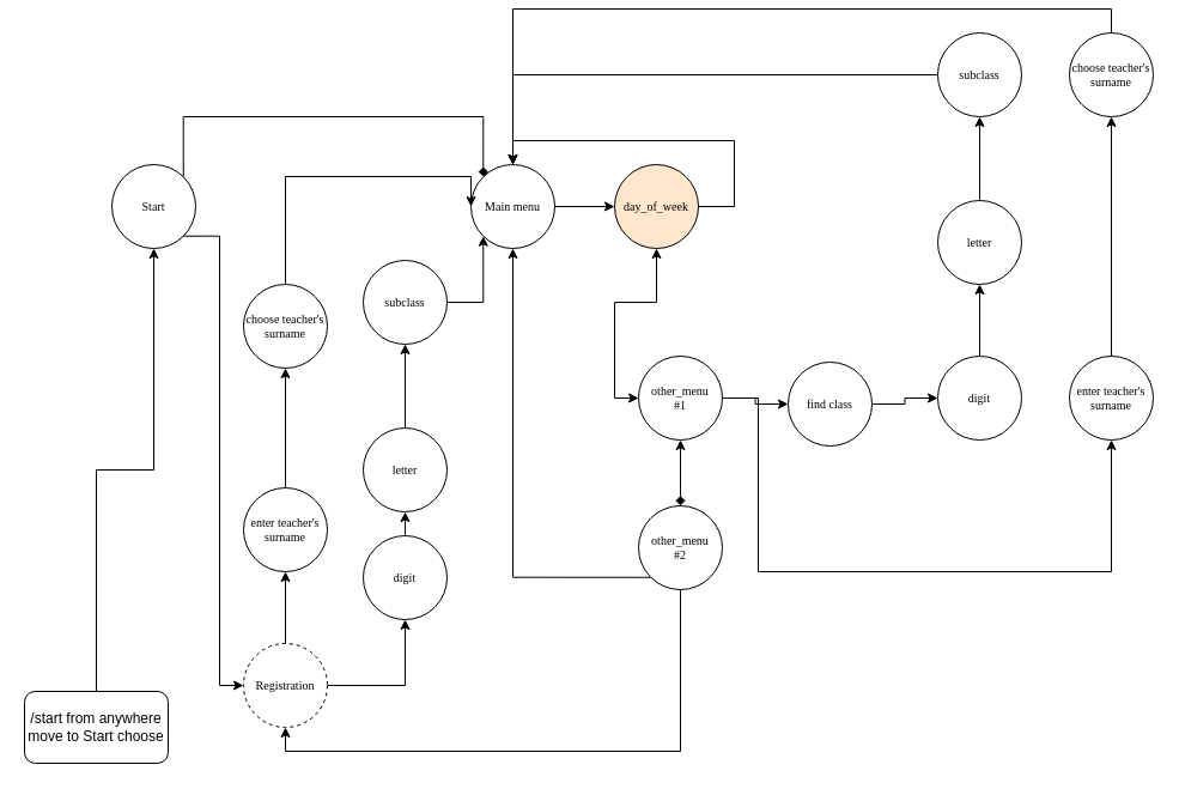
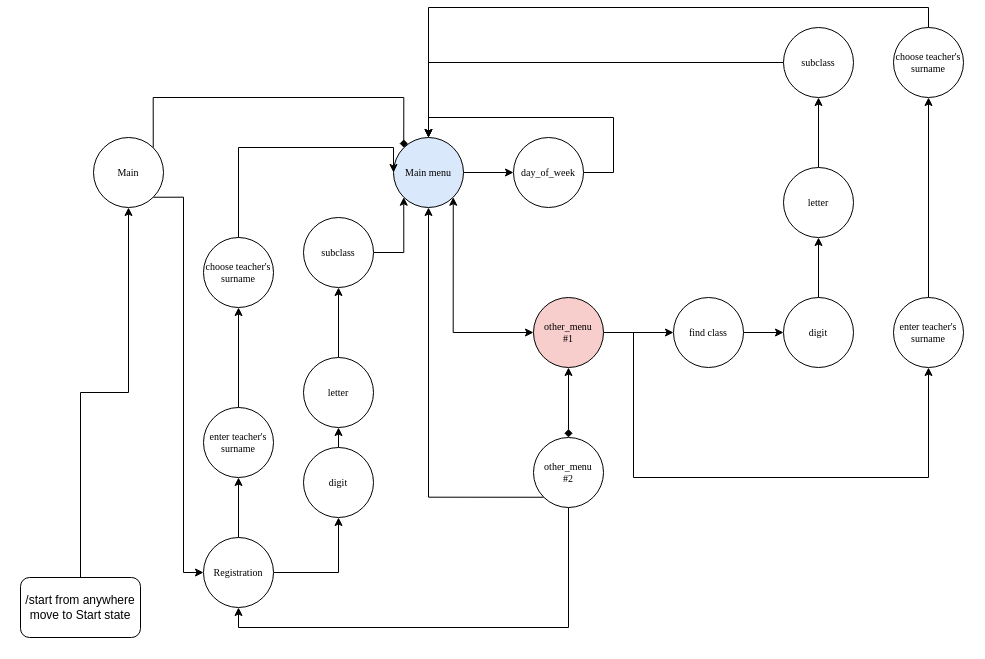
  <mxCell id="0" />
  <mxCell id="1" parent="0" />
  <mxCell id="2" style="edgeStyle=orthogonalEdgeStyle;rounded=0;orthogonalLoop=1;jettySize=auto;html=1;exitX=1;exitY=1;exitDx=0;exitDy=0;entryX=0;entryY=0.5;entryDx=0;entryDy=0;fontFamily=Verdana;fontSize=10;" parent="1" source="4" target="7" edge="1"><mxGeometry relative="1" as="geometry" /></mxCell>
  <mxCell id="3" style="edgeStyle=orthogonalEdgeStyle;rounded=0;orthogonalLoop=1;jettySize=auto;html=1;exitX=1;exitY=0;exitDx=0;exitDy=0;entryX=0;entryY=0;entryDx=0;entryDy=0;fontFamily=Verdana;fontSize=10;endArrow=diamond;" parent="1" source="4" target="9" edge="1"><mxGeometry relative="1" as="geometry"><Array as="points"><mxPoint x="153" y="90" /><mxPoint x="403" y="90" /></Array></mxGeometry></mxCell>
- <mxCell id="4" value="&lt;div style=&quot;font-size: 10px;&quot;&gt;Start&lt;/div&gt;" style="ellipse;whiteSpace=wrap;html=1;aspect=fixed;fontFamily=Verdana;fontSize=10;" parent="1" vertex="1"><mxGeometry x="93" y="130" width="70" height="70" as="geometry" /></mxCell>
+ <mxCell id="4" value="&lt;div style=&quot;font-size: 10px;&quot;&gt;Main&lt;/div&gt;" style="ellipse;whiteSpace=wrap;html=1;aspect=fixed;fontFamily=Verdana;fontSize=10;" parent="1" vertex="1"><mxGeometry x="93" y="130" width="70" height="70" as="geometry" /></mxCell>
  <mxCell id="5" style="edgeStyle=orthogonalEdgeStyle;rounded=0;orthogonalLoop=1;jettySize=auto;html=1;exitX=0.5;exitY=0;exitDx=0;exitDy=0;entryX=0.5;entryY=1;entryDx=0;entryDy=0;" parent="1" source="7" target="25" edge="1"><mxGeometry relative="1" as="geometry" /></mxCell>
  <mxCell id="6" style="edgeStyle=orthogonalEdgeStyle;rounded=0;orthogonalLoop=1;jettySize=auto;html=1;exitX=1;exitY=0.5;exitDx=0;exitDy=0;entryX=0.5;entryY=1;entryDx=0;entryDy=0;" parent="1" source="7" target="27" edge="1"><mxGeometry relative="1" as="geometry" /></mxCell>
- <mxCell id="7" value="&lt;div style=&quot;font-size: 10px;&quot;&gt;Registration&lt;/div&gt;" style="ellipse;whiteSpace=wrap;html=1;aspect=fixed;fontFamily=Verdana;fontSize=10;dashed=1;" parent="1" vertex="1"><mxGeometry x="203" y="530" width="70" height="70" as="geometry" /></mxCell>
+ <mxCell id="7" value="&lt;div style=&quot;font-size: 10px;&quot;&gt;Registration&lt;/div&gt;" style="ellipse;whiteSpace=wrap;html=1;aspect=fixed;fontFamily=Verdana;fontSize=10;" parent="1" vertex="1"><mxGeometry x="203" y="530" width="70" height="70" as="geometry" /></mxCell>
  <mxCell id="8" style="edgeStyle=orthogonalEdgeStyle;rounded=0;orthogonalLoop=1;jettySize=auto;html=1;exitX=1;exitY=0.5;exitDx=0;exitDy=0;entryX=0;entryY=0.5;entryDx=0;entryDy=0;fontFamily=Verdana;fontSize=10;" parent="1" source="9" target="11" edge="1"><mxGeometry relative="1" as="geometry" /></mxCell>
- <mxCell id="9" value="&lt;div style=&quot;font-size: 10px;&quot;&gt;Main menu&lt;/div&gt;" style="ellipse;whiteSpace=wrap;html=1;aspect=fixed;fontFamily=Verdana;fontSize=10;" parent="1" vertex="1"><mxGeometry x="393" y="130" width="70" height="70" as="geometry" /></mxCell>
+ <mxCell id="9" value="&lt;div style=&quot;font-size: 10px;&quot;&gt;Main menu&lt;/div&gt;" style="ellipse;whiteSpace=wrap;html=1;aspect=fixed;fontFamily=Verdana;fontSize=10;fillColor=#dae8fc;" parent="1" vertex="1"><mxGeometry x="393" y="130" width="70" height="70" as="geometry" /></mxCell>
  <mxCell id="10" style="edgeStyle=orthogonalEdgeStyle;rounded=0;orthogonalLoop=1;jettySize=auto;html=1;exitX=1;exitY=0.5;exitDx=0;exitDy=0;entryX=0.5;entryY=0;entryDx=0;entryDy=0;" parent="1" source="11" target="9" edge="1"><mxGeometry relative="1" as="geometry"><Array as="points"><mxPoint x="613" y="165" /><mxPoint x="613" y="110" /><mxPoint x="428" y="110" /></Array></mxGeometry></mxCell>
- <mxCell id="11" value="&lt;div&gt;day_of_week&lt;/div&gt;" style="ellipse;whiteSpace=wrap;html=1;aspect=fixed;fontFamily=Verdana;fontSize=10;fillColor=#ffe6cc;" parent="1" vertex="1"><mxGeometry x="513" y="130" width="70" height="70" as="geometry" /></mxCell>
+ <mxCell id="11" value="&lt;div&gt;day_of_week&lt;/div&gt;" style="ellipse;whiteSpace=wrap;html=1;aspect=fixed;fontFamily=Verdana;fontSize=10;" parent="1" vertex="1"><mxGeometry x="513" y="130" width="70" height="70" as="geometry" /></mxCell>
  <mxCell id="12" style="edgeStyle=orthogonalEdgeStyle;rounded=0;jumpStyle=none;jumpSize=6;orthogonalLoop=1;jettySize=auto;html=1;exitX=1;exitY=0.5;exitDx=0;exitDy=0;entryX=0;entryY=0.5;entryDx=0;entryDy=0;fontFamily=Verdana;fontSize=10;startSize=6;endSize=6;sourcePerimeterSpacing=0;targetPerimeterSpacing=0;" parent="1" source="15" target="20" edge="1"><mxGeometry relative="1" as="geometry" /></mxCell>
- <mxCell id="13" style="edgeStyle=orthogonalEdgeStyle;rounded=0;jumpStyle=none;jumpSize=6;orthogonalLoop=1;jettySize=auto;html=1;exitX=0;exitY=0.5;exitDx=0;exitDy=0;fontFamily=Verdana;fontSize=10;startArrow=classic;startFill=1;sourcePerimeterSpacing=0;targetPerimeterSpacing=0;" parent="1" source="15" target="11" edge="1"><mxGeometry relative="1" as="geometry" /></mxCell>
+ <mxCell id="13" style="edgeStyle=orthogonalEdgeStyle;rounded=0;jumpStyle=none;jumpSize=6;orthogonalLoop=1;jettySize=auto;html=1;exitX=0;exitY=0.5;exitDx=0;exitDy=0;entryX=1;entryY=1;entryDx=0;entryDy=0;fontFamily=Verdana;fontSize=10;startArrow=classic;startFill=1;sourcePerimeterSpacing=0;targetPerimeterSpacing=0;" parent="1" source="15" target="9" edge="1"><mxGeometry relative="1" as="geometry" /></mxCell>
  <mxCell id="14" style="edgeStyle=orthogonalEdgeStyle;rounded=0;orthogonalLoop=1;jettySize=auto;html=1;exitX=1;exitY=0.5;exitDx=0;exitDy=0;entryX=0.5;entryY=1;entryDx=0;entryDy=0;" parent="1" source="15" target="42" edge="1"><mxGeometry relative="1" as="geometry"><Array as="points"><mxPoint x="633" y="325" /><mxPoint x="633" y="470" /><mxPoint x="928" y="470" /></Array></mxGeometry></mxCell>
- <mxCell id="15" value="&lt;div&gt;other_menu&lt;/div&gt;&lt;div&gt;#1&lt;br&gt;&lt;/div&gt;" style="ellipse;whiteSpace=wrap;html=1;aspect=fixed;fontFamily=Verdana;fontSize=10;" parent="1" vertex="1"><mxGeometry x="533" y="290" width="70" height="70" as="geometry" /></mxCell>
+ <mxCell id="15" value="&lt;div&gt;other_menu&lt;/div&gt;&lt;div&gt;#1&lt;br&gt;&lt;/div&gt;" style="ellipse;whiteSpace=wrap;html=1;aspect=fixed;fontFamily=Verdana;fontSize=10;fillColor=#f8cecc;" parent="1" vertex="1"><mxGeometry x="533" y="290" width="70" height="70" as="geometry" /></mxCell>
  <mxCell id="16" style="edgeStyle=orthogonalEdgeStyle;rounded=0;jumpStyle=none;jumpSize=6;orthogonalLoop=1;jettySize=auto;html=1;exitX=0;exitY=1;exitDx=0;exitDy=0;entryX=0.5;entryY=1;entryDx=0;entryDy=0;fontFamily=Verdana;fontSize=10;startArrow=none;startFill=0;sourcePerimeterSpacing=0;targetPerimeterSpacing=0;" parent="1" source="18" target="9" edge="1"><mxGeometry relative="1" as="geometry" /></mxCell>
  <mxCell id="17" style="edgeStyle=orthogonalEdgeStyle;rounded=0;jumpStyle=none;jumpSize=6;orthogonalLoop=1;jettySize=auto;html=1;exitX=0.5;exitY=1;exitDx=0;exitDy=0;entryX=0.5;entryY=1;entryDx=0;entryDy=0;fontFamily=Verdana;fontSize=10;startArrow=none;startFill=0;sourcePerimeterSpacing=0;targetPerimeterSpacing=0;" parent="1" source="18" target="7" edge="1"><mxGeometry relative="1" as="geometry" /></mxCell>
- <mxCell id="18" value="&lt;div&gt;other_menu&lt;/div&gt;&lt;div&gt;#2&lt;br&gt;&lt;/div&gt;" style="ellipse;whiteSpace=wrap;html=1;aspect=fixed;fontFamily=Verdana;fontSize=10;" parent="1" vertex="1"><mxGeometry x="533" y="415" width="70" height="70" as="geometry" /></mxCell>
+ <mxCell id="18" value="&lt;div&gt;other_menu&lt;/div&gt;&lt;div&gt;#2&lt;br&gt;&lt;/div&gt;" style="ellipse;whiteSpace=wrap;html=1;aspect=fixed;fontFamily=Verdana;fontSize=10;" parent="1" vertex="1"><mxGeometry x="533" y="430" width="70" height="70" as="geometry" /></mxCell>
  <mxCell id="19" style="edgeStyle=orthogonalEdgeStyle;rounded=0;orthogonalLoop=1;jettySize=auto;html=1;exitX=1;exitY=0.5;exitDx=0;exitDy=0;entryX=0;entryY=0.5;entryDx=0;entryDy=0;" parent="1" source="20" target="36" edge="1"><mxGeometry relative="1" as="geometry" /></mxCell>
- <mxCell id="20" value="&lt;div&gt;find class&lt;/div&gt;" style="ellipse;whiteSpace=wrap;html=1;aspect=fixed;fontFamily=Verdana;fontSize=10;" parent="1" vertex="1"><mxGeometry x="658" y="295" width="70" height="70" as="geometry" /></mxCell>
+ <mxCell id="20" value="&lt;div&gt;find class&lt;/div&gt;" style="ellipse;whiteSpace=wrap;html=1;aspect=fixed;fontFamily=Verdana;fontSize=10;" parent="1" vertex="1"><mxGeometry x="673" y="290" width="70" height="70" as="geometry" /></mxCell>
  <mxCell id="21" style="rounded=0;jumpStyle=none;jumpSize=6;orthogonalLoop=1;jettySize=auto;html=1;exitX=0.5;exitY=1;exitDx=0;exitDy=0;fontFamily=Verdana;fontSize=10;sourcePerimeterSpacing=0;targetPerimeterSpacing=0;edgeStyle=orthogonalEdgeStyle;startArrow=classic;startFill=1;entryX=0.5;entryY=0;entryDx=0;entryDy=0;endArrow=diamond;" parent="1" source="15" target="18" edge="1"><mxGeometry relative="1" as="geometry"><mxPoint x="588" y="570" as="targetPoint" /></mxGeometry></mxCell>
  <mxCell id="22" style="edgeStyle=orthogonalEdgeStyle;rounded=0;orthogonalLoop=1;jettySize=auto;html=1;exitX=0.5;exitY=0;exitDx=0;exitDy=0;entryX=0.5;entryY=1;entryDx=0;entryDy=0;" parent="1" source="23" target="4" edge="1"><mxGeometry relative="1" as="geometry" /></mxCell>
- <mxCell id="23" value="/start from anywhere move to Start choose" style="rounded=1;whiteSpace=wrap;html=1;" parent="1" vertex="1"><mxGeometry x="20" y="570" width="120" height="60" as="geometry" /></mxCell>
+ <mxCell id="23" value="/start from anywhere move to Start state" style="rounded=1;whiteSpace=wrap;html=1;" parent="1" vertex="1"><mxGeometry x="20" y="570" width="120" height="60" as="geometry" /></mxCell>
  <mxCell id="24" style="edgeStyle=orthogonalEdgeStyle;rounded=0;orthogonalLoop=1;jettySize=auto;html=1;exitX=0.5;exitY=0;exitDx=0;exitDy=0;entryX=0.5;entryY=1;entryDx=0;entryDy=0;" parent="1" source="25" target="34" edge="1"><mxGeometry relative="1" as="geometry" /></mxCell>
  <mxCell id="25" value="&lt;div&gt;enter teacher's &lt;br&gt;&lt;/div&gt;&lt;div&gt;surname&lt;br&gt;&lt;/div&gt;" style="ellipse;whiteSpace=wrap;html=1;aspect=fixed;fontFamily=Verdana;fontSize=10;" parent="1" vertex="1"><mxGeometry x="203" y="400" width="70" height="70" as="geometry" /></mxCell>
  <mxCell id="26" style="edgeStyle=orthogonalEdgeStyle;rounded=0;orthogonalLoop=1;jettySize=auto;html=1;exitX=0.5;exitY=0;exitDx=0;exitDy=0;entryX=0.5;entryY=1;entryDx=0;entryDy=0;" parent="1" source="27" target="29" edge="1"><mxGeometry relative="1" as="geometry" /></mxCell>
  <mxCell id="27" value="digit" style="ellipse;whiteSpace=wrap;html=1;aspect=fixed;fontFamily=Verdana;fontSize=10;" parent="1" vertex="1"><mxGeometry x="303" y="440" width="70" height="70" as="geometry" /></mxCell>
  <mxCell id="28" style="edgeStyle=orthogonalEdgeStyle;rounded=0;orthogonalLoop=1;jettySize=auto;html=1;exitX=0.5;exitY=0;exitDx=0;exitDy=0;entryX=0.5;entryY=1;entryDx=0;entryDy=0;" parent="1" source="29" target="32" edge="1"><mxGeometry relative="1" as="geometry" /></mxCell>
  <mxCell id="29" value="letter" style="ellipse;whiteSpace=wrap;html=1;aspect=fixed;fontFamily=Verdana;fontSize=10;" parent="1" vertex="1"><mxGeometry x="303" y="350" width="70" height="70" as="geometry" /></mxCell>
  <mxCell id="30" style="edgeStyle=orthogonalEdgeStyle;rounded=0;orthogonalLoop=1;jettySize=auto;html=1;exitX=0.5;exitY=0;exitDx=0;exitDy=0;entryX=0.5;entryY=1;entryDx=0;entryDy=0;" parent="1" target="32" edge="1"><mxGeometry relative="1" as="geometry"><mxPoint x="338" y="260" as="sourcePoint" /></mxGeometry></mxCell>
  <mxCell id="31" style="edgeStyle=orthogonalEdgeStyle;rounded=0;orthogonalLoop=1;jettySize=auto;html=1;exitX=1;exitY=0.5;exitDx=0;exitDy=0;entryX=0;entryY=1;entryDx=0;entryDy=0;" parent="1" source="32" target="9" edge="1"><mxGeometry relative="1" as="geometry" /></mxCell>
  <mxCell id="32" value="subclass" style="ellipse;whiteSpace=wrap;html=1;aspect=fixed;fontFamily=Verdana;fontSize=10;" parent="1" vertex="1"><mxGeometry x="303" y="210" width="70" height="70" as="geometry" /></mxCell>
  <mxCell id="33" style="edgeStyle=orthogonalEdgeStyle;rounded=0;orthogonalLoop=1;jettySize=auto;html=1;exitX=0.5;exitY=0;exitDx=0;exitDy=0;entryX=0;entryY=0.5;entryDx=0;entryDy=0;" parent="1" source="34" target="9" edge="1"><mxGeometry relative="1" as="geometry"><Array as="points"><mxPoint x="238" y="140" /><mxPoint x="393" y="140" /></Array></mxGeometry></mxCell>
  <mxCell id="34" value="&lt;div&gt;choose teacher's &lt;br&gt;&lt;/div&gt;&lt;div&gt;surname&lt;br&gt;&lt;/div&gt;" style="ellipse;whiteSpace=wrap;html=1;aspect=fixed;fontFamily=Verdana;fontSize=10;" parent="1" vertex="1"><mxGeometry x="203" y="230" width="70" height="70" as="geometry" /></mxCell>
  <mxCell id="35" style="edgeStyle=orthogonalEdgeStyle;rounded=0;orthogonalLoop=1;jettySize=auto;html=1;exitX=0.5;exitY=0;exitDx=0;exitDy=0;entryX=0.5;entryY=1;entryDx=0;entryDy=0;" parent="1" source="36" target="38" edge="1"><mxGeometry relative="1" as="geometry" /></mxCell>
  <mxCell id="36" value="digit" style="ellipse;whiteSpace=wrap;html=1;aspect=fixed;fontFamily=Verdana;fontSize=10;" parent="1" vertex="1"><mxGeometry x="783" y="290" width="70" height="70" as="geometry" /></mxCell>
  <mxCell id="37" style="edgeStyle=orthogonalEdgeStyle;rounded=0;orthogonalLoop=1;jettySize=auto;html=1;exitX=0.5;exitY=0;exitDx=0;exitDy=0;entryX=0.5;entryY=1;entryDx=0;entryDy=0;" parent="1" source="38" target="40" edge="1"><mxGeometry relative="1" as="geometry" /></mxCell>
  <mxCell id="38" value="letter" style="ellipse;whiteSpace=wrap;html=1;aspect=fixed;fontFamily=Verdana;fontSize=10;" parent="1" vertex="1"><mxGeometry x="783" y="160" width="70" height="70" as="geometry" /></mxCell>
  <mxCell id="39" style="edgeStyle=orthogonalEdgeStyle;rounded=0;orthogonalLoop=1;jettySize=auto;html=1;exitX=0;exitY=0.5;exitDx=0;exitDy=0;entryX=0.5;entryY=0;entryDx=0;entryDy=0;" parent="1" source="40" target="9" edge="1"><mxGeometry relative="1" as="geometry" /></mxCell>
  <mxCell id="40" value="subclass" style="ellipse;whiteSpace=wrap;html=1;aspect=fixed;fontFamily=Verdana;fontSize=10;" parent="1" vertex="1"><mxGeometry x="783" y="20" width="70" height="70" as="geometry" /></mxCell>
  <mxCell id="41" style="edgeStyle=orthogonalEdgeStyle;rounded=0;orthogonalLoop=1;jettySize=auto;html=1;exitX=0.5;exitY=0;exitDx=0;exitDy=0;entryX=0.5;entryY=1;entryDx=0;entryDy=0;" parent="1" source="42" target="44" edge="1"><mxGeometry relative="1" as="geometry" /></mxCell>
  <mxCell id="42" value="&lt;div&gt;enter teacher's &lt;br&gt;&lt;/div&gt;&lt;div&gt;surname&lt;br&gt;&lt;/div&gt;" style="ellipse;whiteSpace=wrap;html=1;aspect=fixed;fontFamily=Verdana;fontSize=10;" parent="1" vertex="1"><mxGeometry x="893" y="290" width="70" height="70" as="geometry" /></mxCell>
  <mxCell id="43" style="edgeStyle=orthogonalEdgeStyle;rounded=0;orthogonalLoop=1;jettySize=auto;html=1;exitX=0.5;exitY=0;exitDx=0;exitDy=0;entryX=0.5;entryY=0;entryDx=0;entryDy=0;" parent="1" source="44" target="9" edge="1"><mxGeometry relative="1" as="geometry" /></mxCell>
  <mxCell id="44" value="&lt;div&gt;choose teacher's &lt;br&gt;&lt;/div&gt;&lt;div&gt;surname&lt;br&gt;&lt;/div&gt;" style="ellipse;whiteSpace=wrap;html=1;aspect=fixed;fontFamily=Verdana;fontSize=10;" parent="1" vertex="1"><mxGeometry x="893" y="20" width="70" height="70" as="geometry" /></mxCell>
